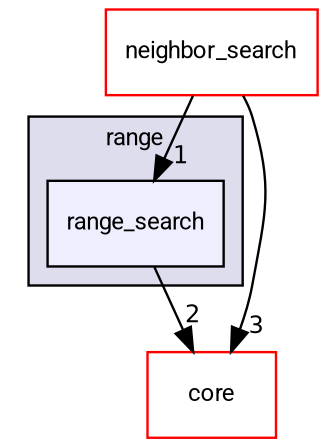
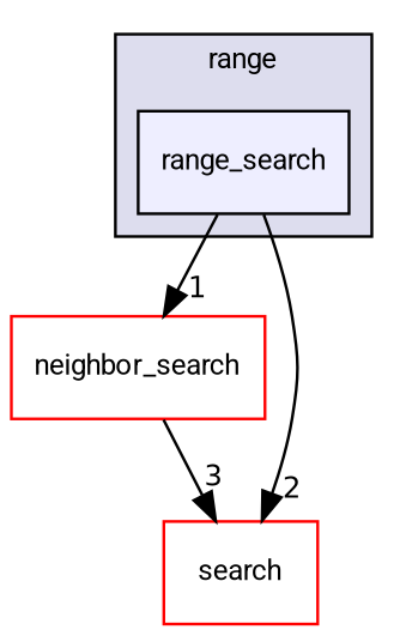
  digraph {
    compound=true
    fontname=Roboto
    node [fillcolor=white fontname=Roboto fontsize=10 shape=box style=filled color=red]
    edge [fontname=Roboto labeldistance=1.5 labelfontname=Helvetica labelfontsize=10]
    n1 [fillcolor="#eeeeff" label=range_search pencolor=black color=""]
    n2 [label=neighbor_search]
-   n3 [label=core]
+   n3 [label=search]
    subgraph cluster_1 {
      bgcolor="#ddddee"
      fontsize=10
      label=range
      pencolor=black
      n1
    }
-   n2 -> n1 [headlabel=1]
+   n1 -> n2 [headlabel=1]
    n1 -> n3 [headlabel=2]
    n2 -> n3 [headlabel=3]
  }
